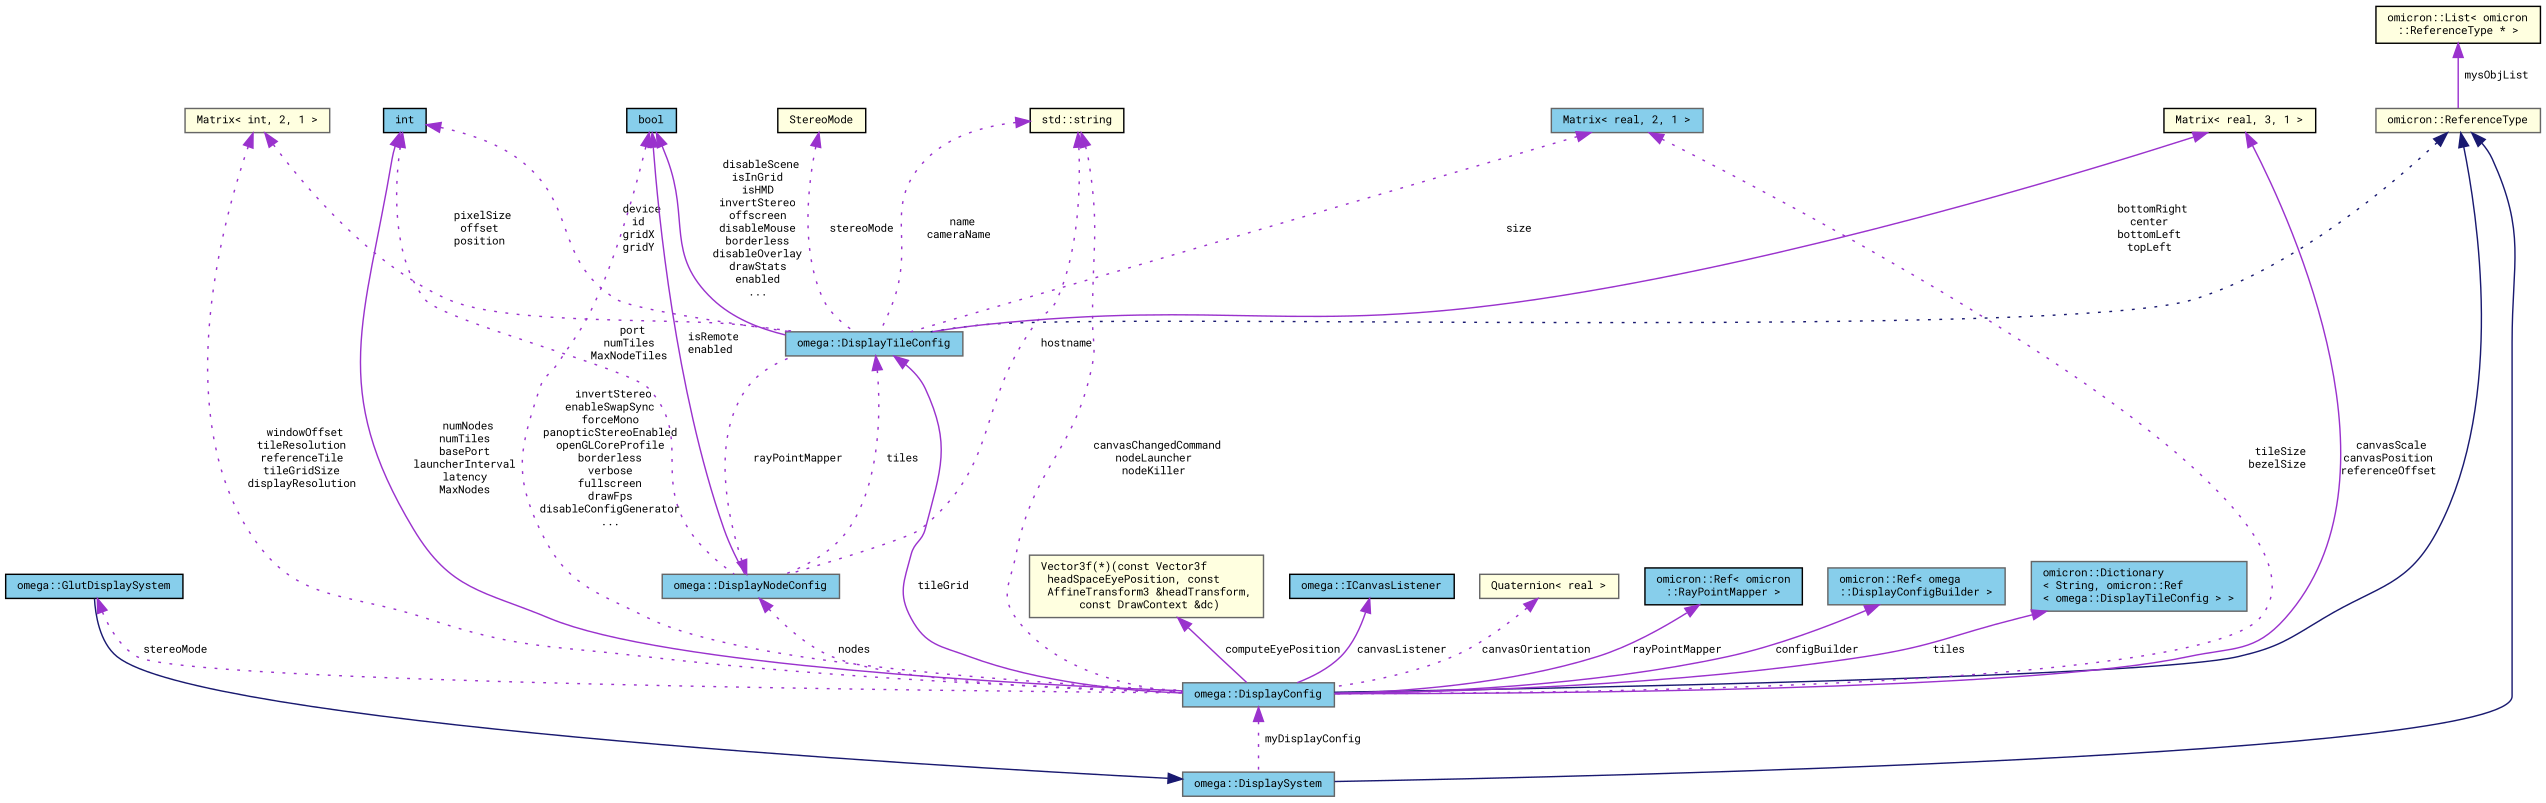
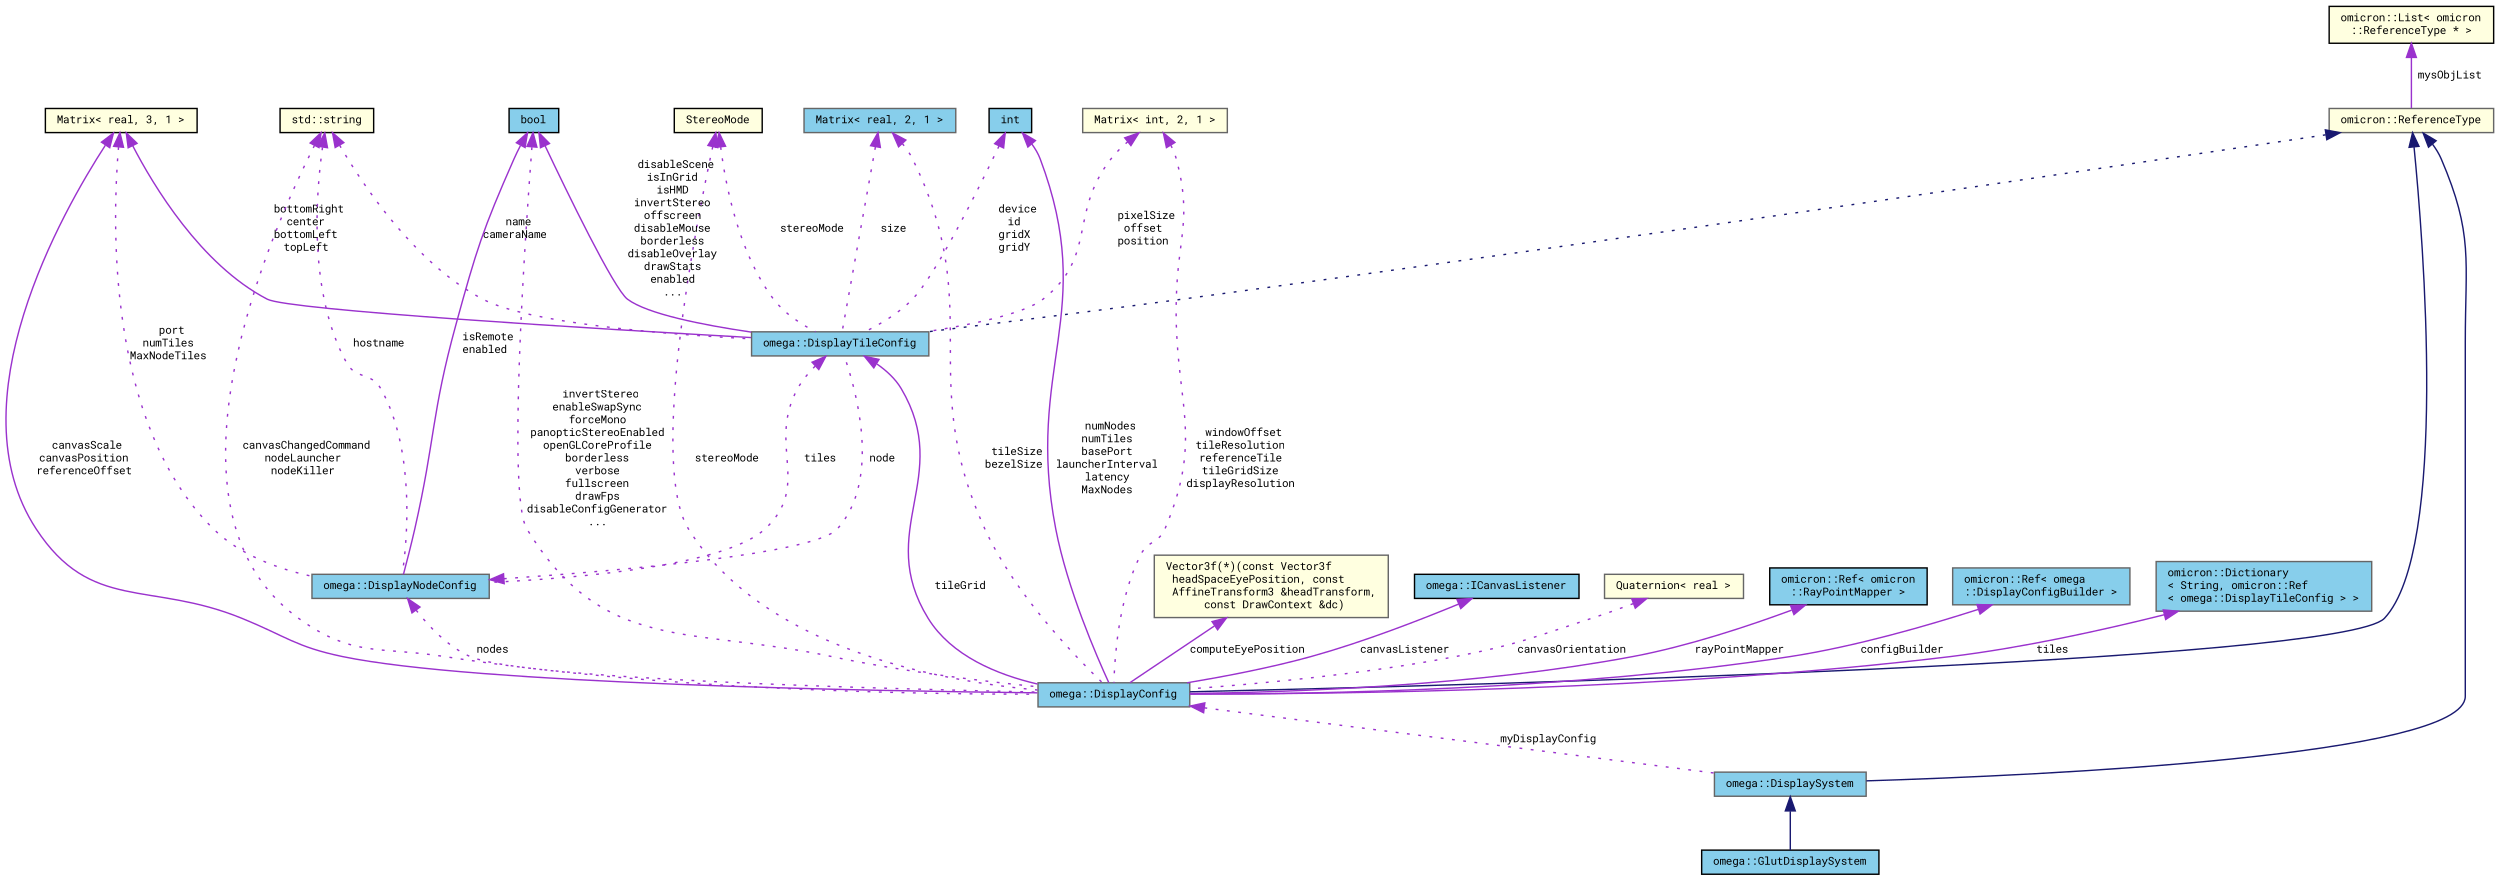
  digraph {
    fontname="Roboto Mono"
    rankdir=TB
    node [color=gray40 fillcolor=skyblue fontname="Roboto Mono" fontsize=8 shape=record style=filled]
    edge [color=darkorchid3 dir=back fontname="Roboto Mono" fontsize=8 labelfontname="FreeSans.ttf" labelfontsize=8 style=dotted]
    n1 [color=black fontcolor=black height=0.2 label="omega::GlutDisplaySystem" width=0.4]
    n2 [height=0.2 label="omega::DisplaySystem" width=0.4]
    n3 [fillcolor=lightyellow height=0.2 label="omicron::ReferenceType" width=0.4]
    n4 [height=0.2 label="omega::DisplayConfig" width=0.4]
    n5 [height=0.2 label="omega::DisplayTileConfig" width=0.4]
    n6 [height=0.2 label="omega::DisplayNodeConfig" width=0.4]
    n7 [color=black fillcolor=lightyellow height=0.2 label="omicron::List\< omicron\l::ReferenceType * \>" width=0.4]
    n8 [fillcolor=lightyellow height=0.2 label="Vector3f(*)(const Vector3f\l headSpaceEyePosition, const\l AffineTransform3 &headTransform,\l const DrawContext &dc)" width=0.4]
    n9 [color=black height=0.2 label="omega::ICanvasListener" width=0.4]
    n10 [color=black fillcolor=lightyellow height=0.2 label=StereoMode width=0.4]
    n11 [height=0.2 label="Matrix\< real, 2, 1 \>" width=0.4]
    n12 [color=black fillcolor=lightyellow height=0.2 label="Matrix\< real, 3, 1 \>" width=0.4]
    n13 [color=black height=0.2 label=int width=0.4]
    n14 [color=black fillcolor=lightyellow height=0.2 label="std::string" width=0.4]
    n15 [color=black height=0.2 label=bool width=0.4]
    n16 [fillcolor=lightyellow height=0.2 label="Matrix\< int, 2, 1 \>" width=0.4]
    n17 [fillcolor=lightyellow height=0.2 label="Quaternion\< real \>" width=0.4]
    n18 [color=black height=0.2 label="omicron::Ref\< omicron\l::RayPointMapper \>" width=0.4]
    n19 [height=0.2 label="omicron::Ref\< omega\l::DisplayConfigBuilder \>" width=0.4]
    n20 [height=0.2 label="omicron::Dictionary\l\< String, omicron::Ref\l\< omega::DisplayTileConfig \> \>" width=0.4]
    n2 -> n1 [color=midnightblue style=solid]
    n3 -> n2 [color=midnightblue style=solid]
    n3 -> n4 [color=midnightblue style=solid]
    n3 -> n5 [color=midnightblue]
    n4 -> n2 [label=" myDisplayConfig"]
    n5 -> n4 [label=" tileGrid" style=solid]
    n5 -> n6 [label=" tiles"]
    n6 -> n4 [label=" nodes"]
-   n6 -> n5 [label=" rayPointMapper"]
+   n6 -> n5 [label=" node"]
    n7 -> n3 [label=" mysObjList" style=solid]
    n8 -> n4 [label=" computeEyePosition" style=solid]
    n9 -> n4 [label=" canvasListener" style=solid]
-   n1 -> n4 [label=" stereoMode"]
+   n10 -> n4 [label=" stereoMode"]
    n10 -> n5 [label=" stereoMode"]
    n11 -> n4 [label=" tileSize\nbezelSize"]
    n11 -> n5 [label=" size"]
    n12 -> n4 [label=" canvasScale\ncanvasPosition\nreferenceOffset" style=solid]
    n12 -> n5 [label=" bottomRight\ncenter\nbottomLeft\ntopLeft" style=solid]
    n13 -> n4 [label=" numNodes\nnumTiles\nbasePort\nlauncherInterval\nlatency\nMaxNodes" style=solid]
    n13 -> n5 [label=" device\nid\ngridX\ngridY"]
-   n13 -> n6 [label=" port\nnumTiles\nMaxNodeTiles"]
+   n12 -> n6 [label=" port\nnumTiles\nMaxNodeTiles"]
    n14 -> n4 [label=" canvasChangedCommand\nnodeLauncher\nnodeKiller"]
    n14 -> n5 [label=" name\ncameraName"]
    n14 -> n6 [label=" hostname"]
    n15 -> n4 [label=" invertStereo\nenableSwapSync\nforceMono\npanopticStereoEnabled\nopenGLCoreProfile\nborderless\nverbose\nfullscreen\ndrawFps\ndisableConfigGenerator\n..."]
    n15 -> n5 [label=" disableScene\nisInGrid\nisHMD\ninvertStereo\noffscreen\ndisableMouse\nborderless\ndisableOverlay\ndrawStats\nenabled\n..." style=solid]
    n15 -> n6 [label=" isRemote\nenabled" style=solid]
    n16 -> n4 [label=" windowOffset\ntileResolution\nreferenceTile\ntileGridSize\ndisplayResolution"]
    n16 -> n5 [label=" pixelSize\noffset\nposition"]
    n17 -> n4 [label=" canvasOrientation"]
    n18 -> n4 [label=" rayPointMapper" style=solid]
    n19 -> n4 [label=" configBuilder" style=solid]
    n20 -> n4 [label=" tiles" style=solid]
  }
